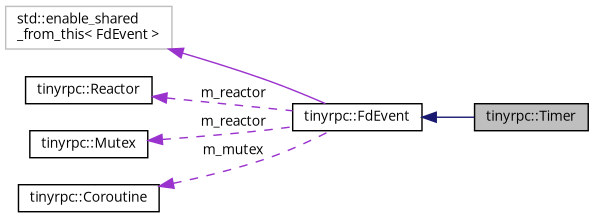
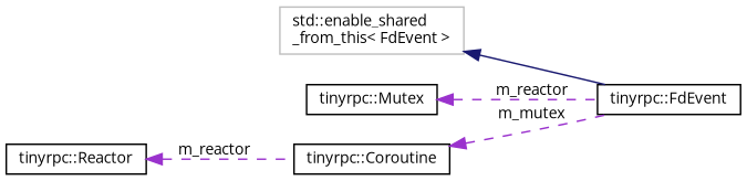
  digraph {
    fontname="Open Sans"
    rankdir=LR
    node [color=black fillcolor=white fontname="Open Sans" fontsize=10 shape=record style=filled]
    edge [color=darkorchid3 dir=back fontname="Open Sans" fontsize=10 labelfontname=Helvetica labelfontsize=10 style=dashed]
-   n1 [fillcolor=grey75 fontcolor=black height=0.2 label="tinyrpc::Timer" width=0.4]
    n2 [height=0.2 label="tinyrpc::FdEvent" width=0.4]
    n3 [color=grey75 height=0.2 label="std::enable_shared\l_from_this\< FdEvent \>" width=0.4]
    n4 [height=0.2 label="tinyrpc::Reactor" width=0.4]
    n5 [height=0.2 label="tinyrpc::Mutex" width=0.4]
    n6 [height=0.2 label="tinyrpc::Coroutine" width=0.4]
-   n2 -> n1 [color=midnightblue style=solid]
-   n3 -> n2 [style=solid]
-   n4 -> n2 [label=" m_reactor"]
+   n3 -> n2 [color=midnightblue style=solid]
+   n4 -> n6 [label=" m_reactor"]
    n5 -> n2 [label=" m_reactor"]
    n6 -> n2 [label=" m_mutex"]
  }
